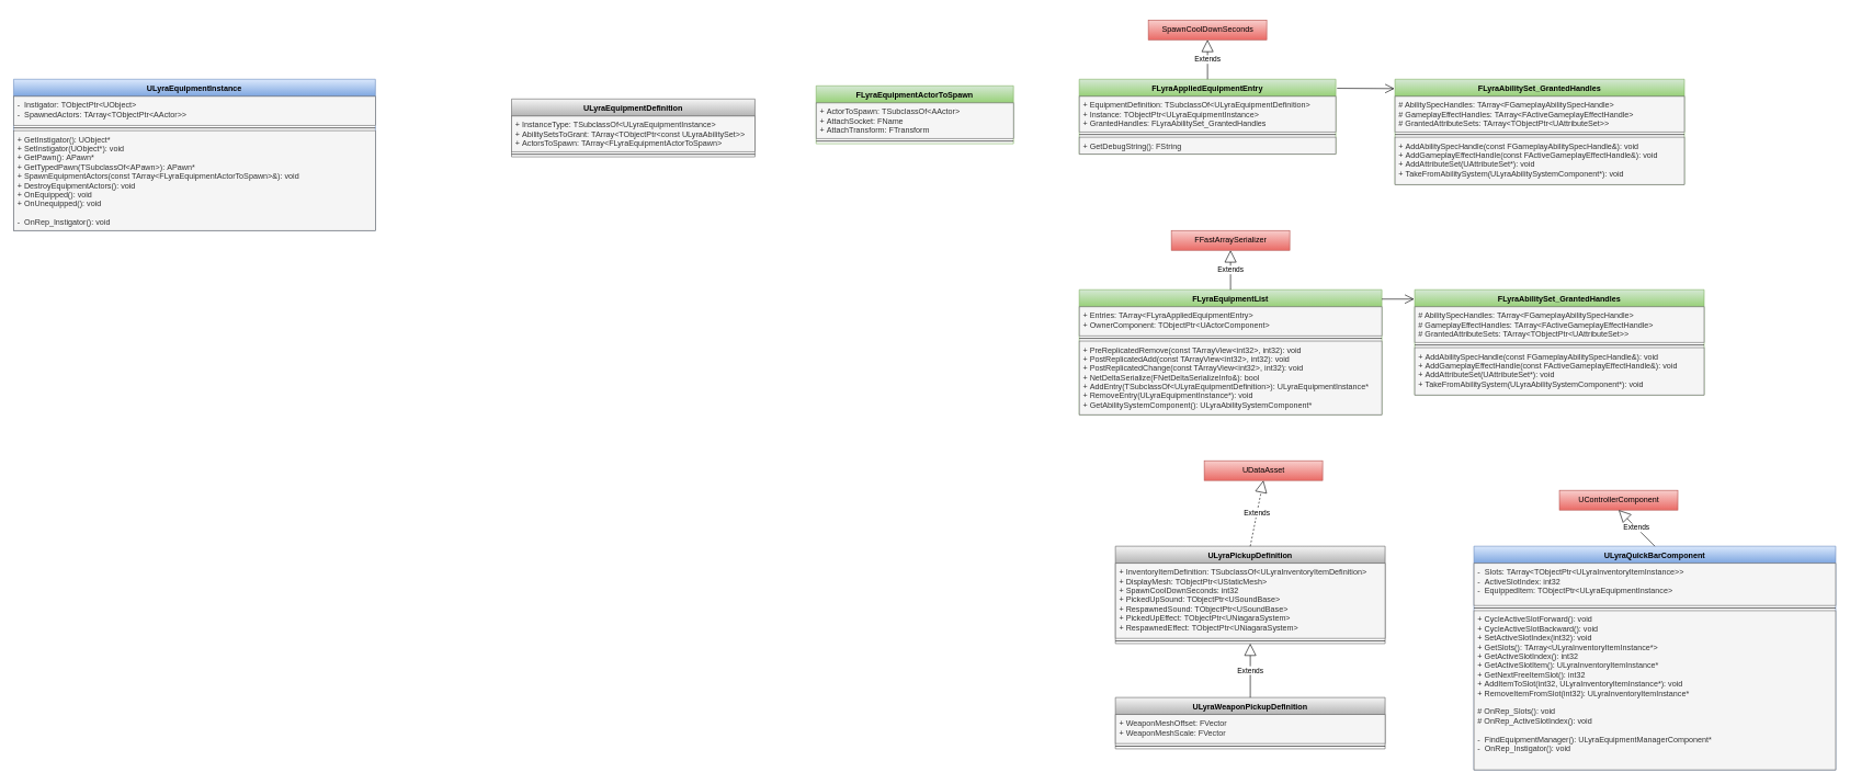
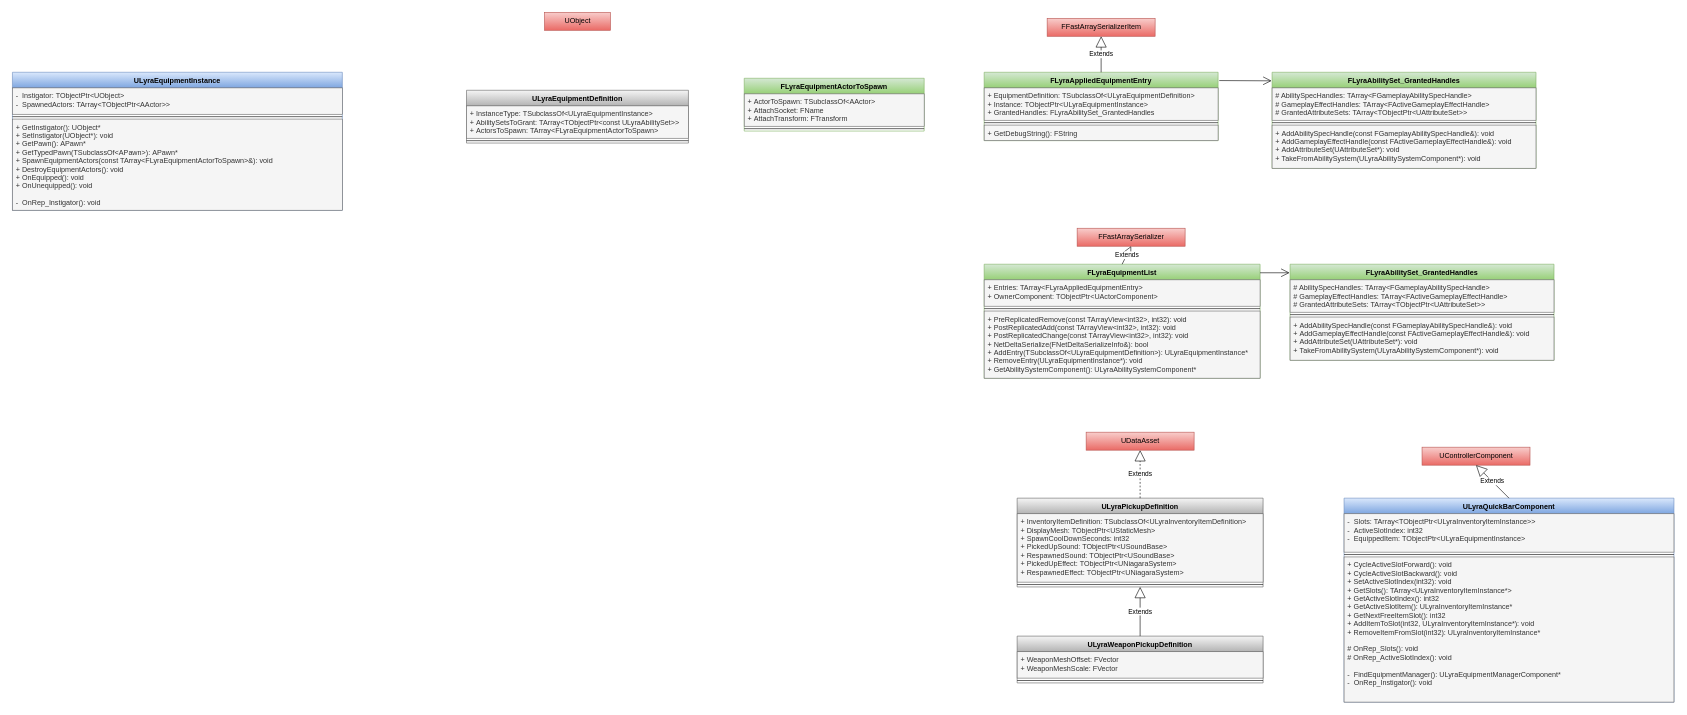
  <mxCell id="0" />
  <mxCell id="1" parent="0" />
  <mxCell id="2" value="FLyraEquipmentActorToSpawn" style="swimlane;fontStyle=1;align=center;verticalAlign=top;childLayout=stackLayout;horizontal=1;startSize=26;horizontalStack=0;resizeParent=1;resizeParentMax=0;resizeLast=0;collapsible=1;marginBottom=0;gradientColor=#97d077;fillColor=#d5e8d4;strokeColor=#82b366;" vertex="1" parent="1"><mxGeometry x="1240" y="130" width="300" height="88" as="geometry" /></mxCell>
  <mxCell id="3" value="+ ActorToSpawn: TSubclassOf&lt;AActor&gt;&#10;+ AttachSocket: FName&#10;+ AttachTransform: FTransform" style="text;align=left;verticalAlign=top;spacingLeft=4;spacingRight=4;overflow=hidden;rotatable=0;points=[[0,0.5],[1,0.5]];portConstraint=eastwest;fillColor=#f5f5f5;strokeColor=#666666;fontColor=#333333;" vertex="1" parent="2"><mxGeometry y="26" width="300" height="54" as="geometry" /></mxCell>
  <mxCell id="4" value="" style="line;strokeWidth=1;fillColor=none;align=left;verticalAlign=middle;spacingTop=-1;spacingLeft=3;spacingRight=3;rotatable=0;labelPosition=right;points=[];portConstraint=eastwest;" vertex="1" parent="2"><mxGeometry y="80" width="300" height="8" as="geometry" /></mxCell>
  <mxCell id="5" value="ULyraPickupDefinition" style="swimlane;fontStyle=1;align=center;verticalAlign=top;childLayout=stackLayout;horizontal=1;startSize=26;horizontalStack=0;resizeParent=1;resizeParentMax=0;resizeLast=0;collapsible=1;marginBottom=0;gradientColor=#b3b3b3;fillColor=#f5f5f5;strokeColor=#666666;" vertex="1" parent="1"><mxGeometry x="1695" y="830" width="410" height="148" as="geometry" /></mxCell>
  <mxCell id="6" value="+ InventoryItemDefinition: TSubclassOf&lt;ULyraInventoryItemDefinition&gt;&#10;+ DisplayMesh: TObjectPtr&lt;UStaticMesh&gt;&#10;+ SpawnCoolDownSeconds: int32&#10;+ PickedUpSound: TObjectPtr&lt;USoundBase&gt;&#10;+ RespawnedSound: TObjectPtr&lt;USoundBase&gt;&#10;+ PickedUpEffect: TObjectPtr&lt;UNiagaraSystem&gt;&#10;+ RespawnedEffect: TObjectPtr&lt;UNiagaraSystem&gt;" style="text;strokeColor=#666666;fillColor=#f5f5f5;align=left;verticalAlign=top;spacingLeft=4;spacingRight=4;overflow=hidden;rotatable=0;points=[[0,0.5],[1,0.5]];portConstraint=eastwest;fontColor=#333333;" vertex="1" parent="5"><mxGeometry y="26" width="410" height="114" as="geometry" /></mxCell>
  <mxCell id="7" value="" style="line;strokeWidth=1;fillColor=none;align=left;verticalAlign=middle;spacingTop=-1;spacingLeft=3;spacingRight=3;rotatable=0;labelPosition=right;points=[];portConstraint=eastwest;" vertex="1" parent="5"><mxGeometry y="140" width="410" height="8" as="geometry" /></mxCell>
  <mxCell id="8" value="ULyraEquipmentInstance" style="swimlane;fontStyle=1;align=center;verticalAlign=top;childLayout=stackLayout;horizontal=1;startSize=26;horizontalStack=0;resizeParent=1;resizeParentMax=0;resizeLast=0;collapsible=1;marginBottom=0;gradientColor=#7ea6e0;fillColor=#dae8fc;strokeColor=#6c8ebf;" vertex="1" parent="1"><mxGeometry x="20" y="120" width="550" height="230" as="geometry" /></mxCell>
  <mxCell id="9" value="-  Instigator: TObjectPtr&lt;UObject&gt;&#10;-  SpawnedActors: TArray&lt;TObjectPtr&lt;AActor&gt;&gt;" style="text;strokeColor=#666666;fillColor=#f5f5f5;align=left;verticalAlign=top;spacingLeft=4;spacingRight=4;overflow=hidden;rotatable=0;points=[[0,0.5],[1,0.5]];portConstraint=eastwest;fontColor=#333333;" vertex="1" parent="8"><mxGeometry y="26" width="550" height="44" as="geometry" /></mxCell>
  <mxCell id="10" value="" style="line;strokeWidth=1;fillColor=none;align=left;verticalAlign=middle;spacingTop=-1;spacingLeft=3;spacingRight=3;rotatable=0;labelPosition=right;points=[];portConstraint=eastwest;" vertex="1" parent="8"><mxGeometry y="70" width="550" height="8" as="geometry" /></mxCell>
  <mxCell id="11" value="+ GetInstigator(): UObject*&#10;+ SetInstigator(UObject*): void&#10;+ GetPawn(): APawn*&#10;+ GetTypedPawn(TSubclassOf&lt;APawn&gt;): APawn*&#10;+ SpawnEquipmentActors(const TArray&lt;FLyraEquipmentActorToSpawn&gt;&amp;): void&#10;+ DestroyEquipmentActors(): void&#10;+ OnEquipped(): void&#10;+ OnUnequipped(): void&#10;&#10;-  OnRep_Instigator(): void&#10;" style="text;strokeColor=#666666;fillColor=#f5f5f5;align=left;verticalAlign=top;spacingLeft=4;spacingRight=4;overflow=hidden;rotatable=0;points=[[0,0.5],[1,0.5]];portConstraint=eastwest;fontColor=#333333;" vertex="1" parent="8"><mxGeometry y="78" width="550" height="152" as="geometry" /></mxCell>
  <mxCell id="12" value="FLyraAppliedEquipmentEntry" style="swimlane;fontStyle=1;align=center;verticalAlign=top;childLayout=stackLayout;horizontal=1;startSize=26;horizontalStack=0;resizeParent=1;resizeParentMax=0;resizeLast=0;collapsible=1;marginBottom=0;gradientColor=#97d077;fillColor=#d5e8d4;strokeColor=#82b366;" vertex="1" parent="1"><mxGeometry x="1640" y="120" width="390" height="114" as="geometry" /></mxCell>
  <mxCell id="13" value="+ EquipmentDefinition: TSubclassOf&lt;ULyraEquipmentDefinition&gt;&#10;+ Instance: TObjectPtr&lt;ULyraEquipmentInstance&gt;&#10;+ GrantedHandles: FLyraAbilitySet_GrantedHandles" style="text;strokeColor=#666666;fillColor=#f5f5f5;align=left;verticalAlign=top;spacingLeft=4;spacingRight=4;overflow=hidden;rotatable=0;points=[[0,0.5],[1,0.5]];portConstraint=eastwest;fontColor=#333333;" vertex="1" parent="12"><mxGeometry y="26" width="390" height="54" as="geometry" /></mxCell>
  <mxCell id="14" value="" style="line;strokeWidth=1;fillColor=none;align=left;verticalAlign=middle;spacingTop=-1;spacingLeft=3;spacingRight=3;rotatable=0;labelPosition=right;points=[];portConstraint=eastwest;" vertex="1" parent="12"><mxGeometry y="80" width="390" height="8" as="geometry" /></mxCell>
  <mxCell id="15" value="+ GetDebugString(): FString" style="text;strokeColor=#666666;fillColor=#f5f5f5;align=left;verticalAlign=top;spacingLeft=4;spacingRight=4;overflow=hidden;rotatable=0;points=[[0,0.5],[1,0.5]];portConstraint=eastwest;fontColor=#333333;" vertex="1" parent="12"><mxGeometry y="88" width="390" height="26" as="geometry" /></mxCell>
  <mxCell id="16" value="FLyraAbilitySet_GrantedHandles" style="swimlane;fontStyle=1;align=center;verticalAlign=top;childLayout=stackLayout;horizontal=1;startSize=26;horizontalStack=0;resizeParent=1;resizeParentMax=0;resizeLast=0;collapsible=1;marginBottom=0;gradientColor=#97d077;fillColor=#d5e8d4;strokeColor=#82b366;" vertex="1" parent="1"><mxGeometry x="2120" y="120" width="440" height="160" as="geometry" /></mxCell>
  <mxCell id="17" value="# AbilitySpecHandles: TArray&lt;FGameplayAbilitySpecHandle&gt;&#10;# GameplayEffectHandles: TArray&lt;FActiveGameplayEffectHandle&gt;&#10;# GrantedAttributeSets: TArray&lt;TObjectPtr&lt;UAttributeSet&gt;&gt;" style="text;strokeColor=#666666;fillColor=#f5f5f5;align=left;verticalAlign=top;spacingLeft=4;spacingRight=4;overflow=hidden;rotatable=0;points=[[0,0.5],[1,0.5]];portConstraint=eastwest;fontColor=#333333;" vertex="1" parent="16"><mxGeometry y="26" width="440" height="54" as="geometry" /></mxCell>
  <mxCell id="18" value="" style="line;strokeWidth=1;fillColor=none;align=left;verticalAlign=middle;spacingTop=-1;spacingLeft=3;spacingRight=3;rotatable=0;labelPosition=right;points=[];portConstraint=eastwest;" vertex="1" parent="16"><mxGeometry y="80" width="440" height="8" as="geometry" /></mxCell>
  <mxCell id="19" value="+ AddAbilitySpecHandle(const FGameplayAbilitySpecHandle&amp;): void&#10;+ AddGameplayEffectHandle(const FActiveGameplayEffectHandle&amp;): void&#10;+ AddAttributeSet(UAttributeSet*): void&#10;+ TakeFromAbilitySystem(ULyraAbilitySystemComponent*): void" style="text;strokeColor=#666666;fillColor=#f5f5f5;align=left;verticalAlign=top;spacingLeft=4;spacingRight=4;overflow=hidden;rotatable=0;points=[[0,0.5],[1,0.5]];portConstraint=eastwest;fontColor=#333333;" vertex="1" parent="16"><mxGeometry y="88" width="440" height="72" as="geometry" /></mxCell>
  <mxCell id="20" value="" style="endArrow=open;endFill=1;endSize=12;html=1;exitX=1.005;exitY=0.121;exitDx=0;exitDy=0;exitPerimeter=0;entryX=-0.002;entryY=0.089;entryDx=0;entryDy=0;entryPerimeter=0;" edge="1" parent="1" source="12" target="16"><mxGeometry width="160" relative="1" as="geometry"><mxPoint x="1940" y="300" as="sourcePoint" /><mxPoint x="2100" y="300" as="targetPoint" /></mxGeometry></mxCell>
- <mxCell id="22" value="&lt;div&gt;SpawnCoolDownSeconds&lt;/div&gt;" style="html=1;gradientColor=#ea6b66;fillColor=#f8cecc;strokeColor=#b85450;" vertex="1" parent="1"><mxGeometry x="1745" y="30" width="180" height="30" as="geometry" /></mxCell>
+ <mxCell id="21" value="UObject" style="html=1;gradientColor=#ea6b66;fillColor=#f8cecc;strokeColor=#b85450;" vertex="1" parent="1"><mxGeometry x="907" y="20" width="110" height="30" as="geometry" /></mxCell>
+ <mxCell id="22" value="&lt;div&gt;FFastArraySerializerItem&lt;/div&gt;" style="html=1;gradientColor=#ea6b66;fillColor=#f8cecc;strokeColor=#b85450;" vertex="1" parent="1"><mxGeometry x="1745" y="30" width="180" height="30" as="geometry" /></mxCell>
  <mxCell id="23" value="Extends" style="endArrow=block;endSize=16;endFill=0;html=1;exitX=0.5;exitY=0;exitDx=0;exitDy=0;entryX=0.5;entryY=1;entryDx=0;entryDy=0;" edge="1" parent="1" source="12" target="22"><mxGeometry width="160" relative="1" as="geometry"><mxPoint x="1820" y="90" as="sourcePoint" /><mxPoint x="1980" y="90" as="targetPoint" /></mxGeometry></mxCell>
  <mxCell id="24" value="FLyraEquipmentList" style="swimlane;fontStyle=1;align=center;verticalAlign=top;childLayout=stackLayout;horizontal=1;startSize=26;horizontalStack=0;resizeParent=1;resizeParentMax=0;resizeLast=0;collapsible=1;marginBottom=0;gradientColor=#97d077;fillColor=#d5e8d4;strokeColor=#82b366;" vertex="1" parent="1"><mxGeometry x="1640" y="440" width="460" height="190" as="geometry" /></mxCell>
  <mxCell id="25" value="+ Entries: TArray&lt;FLyraAppliedEquipmentEntry&gt;&#10;+ OwnerComponent: TObjectPtr&lt;UActorComponent&gt;" style="text;strokeColor=#666666;fillColor=#f5f5f5;align=left;verticalAlign=top;spacingLeft=4;spacingRight=4;overflow=hidden;rotatable=0;points=[[0,0.5],[1,0.5]];portConstraint=eastwest;fontColor=#333333;" vertex="1" parent="24"><mxGeometry y="26" width="460" height="44" as="geometry" /></mxCell>
  <mxCell id="26" value="" style="line;strokeWidth=1;fillColor=none;align=left;verticalAlign=middle;spacingTop=-1;spacingLeft=3;spacingRight=3;rotatable=0;labelPosition=right;points=[];portConstraint=eastwest;" vertex="1" parent="24"><mxGeometry y="70" width="460" height="8" as="geometry" /></mxCell>
  <mxCell id="27" value="+ PreReplicatedRemove(const TArrayView&lt;int32&gt;, int32): void&#10;+ PostReplicatedAdd(const TArrayView&lt;int32&gt;, int32): void&#10;+ PostReplicatedChange(const TArrayView&lt;int32&gt;, int32): void&#10;+ NetDeltaSerialize(FNetDeltaSerializeInfo&amp;): bool&#10;+ AddEntry(TSubclassOf&lt;ULyraEquipmentDefinition&gt;): ULyraEquipmentInstance*&#10;+ RemoveEntry(ULyraEquipmentInstance*): void&#10;+ GetAbilitySystemComponent(): ULyraAbilitySystemComponent*" style="text;strokeColor=#666666;fillColor=#f5f5f5;align=left;verticalAlign=top;spacingLeft=4;spacingRight=4;overflow=hidden;rotatable=0;points=[[0,0.5],[1,0.5]];portConstraint=eastwest;fontColor=#333333;" vertex="1" parent="24"><mxGeometry y="78" width="460" height="112" as="geometry" /></mxCell>
  <mxCell id="28" value="FLyraAbilitySet_GrantedHandles" style="swimlane;fontStyle=1;align=center;verticalAlign=top;childLayout=stackLayout;horizontal=1;startSize=26;horizontalStack=0;resizeParent=1;resizeParentMax=0;resizeLast=0;collapsible=1;marginBottom=0;gradientColor=#97d077;fillColor=#d5e8d4;strokeColor=#82b366;" vertex="1" parent="1"><mxGeometry x="2150" y="440" width="440" height="160" as="geometry" /></mxCell>
  <mxCell id="29" value="# AbilitySpecHandles: TArray&lt;FGameplayAbilitySpecHandle&gt;&#10;# GameplayEffectHandles: TArray&lt;FActiveGameplayEffectHandle&gt;&#10;# GrantedAttributeSets: TArray&lt;TObjectPtr&lt;UAttributeSet&gt;&gt;" style="text;strokeColor=#666666;fillColor=#f5f5f5;align=left;verticalAlign=top;spacingLeft=4;spacingRight=4;overflow=hidden;rotatable=0;points=[[0,0.5],[1,0.5]];portConstraint=eastwest;fontColor=#333333;" vertex="1" parent="28"><mxGeometry y="26" width="440" height="54" as="geometry" /></mxCell>
  <mxCell id="30" value="" style="line;strokeWidth=1;fillColor=none;align=left;verticalAlign=middle;spacingTop=-1;spacingLeft=3;spacingRight=3;rotatable=0;labelPosition=right;points=[];portConstraint=eastwest;" vertex="1" parent="28"><mxGeometry y="80" width="440" height="8" as="geometry" /></mxCell>
  <mxCell id="31" value="+ AddAbilitySpecHandle(const FGameplayAbilitySpecHandle&amp;): void&#10;+ AddGameplayEffectHandle(const FActiveGameplayEffectHandle&amp;): void&#10;+ AddAttributeSet(UAttributeSet*): void&#10;+ TakeFromAbilitySystem(ULyraAbilitySystemComponent*): void" style="text;strokeColor=#666666;fillColor=#f5f5f5;align=left;verticalAlign=top;spacingLeft=4;spacingRight=4;overflow=hidden;rotatable=0;points=[[0,0.5],[1,0.5]];portConstraint=eastwest;fontColor=#333333;" vertex="1" parent="28"><mxGeometry y="88" width="440" height="72" as="geometry" /></mxCell>
  <mxCell id="32" value="" style="endArrow=open;endFill=1;endSize=12;html=1;exitX=1;exitY=0.075;exitDx=0;exitDy=0;exitPerimeter=0;entryX=-0.002;entryY=0.089;entryDx=0;entryDy=0;entryPerimeter=0;" edge="1" parent="1" source="24" target="28"><mxGeometry width="160" relative="1" as="geometry"><mxPoint x="1940" y="620" as="sourcePoint" /><mxPoint x="2100" y="620" as="targetPoint" /></mxGeometry></mxCell>
- <mxCell id="33" value="&lt;div&gt;FFastArraySerializer&lt;/div&gt;" style="html=1;gradientColor=#ea6b66;fillColor=#f8cecc;strokeColor=#b85450;" vertex="1" parent="1"><mxGeometry x="1780" y="350" width="180" height="30" as="geometry" /></mxCell>
+ <mxCell id="33" value="&lt;div&gt;FFastArraySerializer&lt;/div&gt;" style="html=1;gradientColor=#ea6b66;fillColor=#f8cecc;strokeColor=#b85450;" vertex="1" parent="1"><mxGeometry x="1795" y="380" width="180" height="30" as="geometry" /></mxCell>
  <mxCell id="34" value="Extends" style="endArrow=block;endSize=16;endFill=0;html=1;exitX=0.5;exitY=0;exitDx=0;exitDy=0;entryX=0.5;entryY=1;entryDx=0;entryDy=0;" edge="1" parent="1" source="24" target="33"><mxGeometry width="160" relative="1" as="geometry"><mxPoint x="1820" y="410" as="sourcePoint" /><mxPoint x="1980" y="410" as="targetPoint" /></mxGeometry></mxCell>
- <mxCell id="35" value="&lt;div&gt;UDataAsset&lt;/div&gt;" style="html=1;gradientColor=#ea6b66;fillColor=#f8cecc;strokeColor=#b85450;" vertex="1" parent="1"><mxGeometry x="1830" y="700" width="180" height="30" as="geometry" /></mxCell>
+ <mxCell id="35" value="&lt;div&gt;UDataAsset&lt;/div&gt;" style="html=1;gradientColor=#ea6b66;fillColor=#f8cecc;strokeColor=#b85450;" vertex="1" parent="1"><mxGeometry x="1810" y="720" width="180" height="30" as="geometry" /></mxCell>
  <mxCell id="36" value="ULyraEquipmentDefinition" style="swimlane;fontStyle=1;align=center;verticalAlign=top;childLayout=stackLayout;horizontal=1;startSize=26;horizontalStack=0;resizeParent=1;resizeParentMax=0;resizeLast=0;collapsible=1;marginBottom=0;gradientColor=#b3b3b3;fillColor=#f5f5f5;strokeColor=#666666;" vertex="1" parent="1"><mxGeometry x="777" y="150" width="370" height="88" as="geometry" /></mxCell>
  <mxCell id="37" value="+ InstanceType: TSubclassOf&lt;ULyraEquipmentInstance&gt;&#10;+ AbilitySetsToGrant: TArray&lt;TObjectPtr&lt;const ULyraAbilitySet&gt;&gt;&#10;+ ActorsToSpawn: TArray&lt;FLyraEquipmentActorToSpawn&gt;" style="text;strokeColor=#666666;fillColor=#f5f5f5;align=left;verticalAlign=top;spacingLeft=4;spacingRight=4;overflow=hidden;rotatable=0;points=[[0,0.5],[1,0.5]];portConstraint=eastwest;fontColor=#333333;" vertex="1" parent="36"><mxGeometry y="26" width="370" height="54" as="geometry" /></mxCell>
  <mxCell id="38" value="" style="line;strokeWidth=1;fillColor=none;align=left;verticalAlign=middle;spacingTop=-1;spacingLeft=3;spacingRight=3;rotatable=0;labelPosition=right;points=[];portConstraint=eastwest;" vertex="1" parent="36"><mxGeometry y="80" width="370" height="8" as="geometry" /></mxCell>
  <mxCell id="39" value="Extends" style="endArrow=block;endSize=16;endFill=0;html=1;entryX=0.5;entryY=1;entryDx=0;entryDy=0;exitX=0.5;exitY=0;exitDx=0;exitDy=0;dashed=1;" edge="1" parent="1" source="5" target="35"><mxGeometry width="160" relative="1" as="geometry"><mxPoint x="1840" y="790" as="sourcePoint" /><mxPoint x="2000" y="790" as="targetPoint" /></mxGeometry></mxCell>
  <mxCell id="40" value="ULyraWeaponPickupDefinition" style="swimlane;fontStyle=1;align=center;verticalAlign=top;childLayout=stackLayout;horizontal=1;startSize=26;horizontalStack=0;resizeParent=1;resizeParentMax=0;resizeLast=0;collapsible=1;marginBottom=0;gradientColor=#b3b3b3;fillColor=#f5f5f5;strokeColor=#666666;" vertex="1" parent="1"><mxGeometry x="1695" y="1060" width="410" height="78" as="geometry" /></mxCell>
  <mxCell id="41" value="+ WeaponMeshOffset: FVector&#10;+ WeaponMeshScale: FVector" style="text;strokeColor=#666666;fillColor=#f5f5f5;align=left;verticalAlign=top;spacingLeft=4;spacingRight=4;overflow=hidden;rotatable=0;points=[[0,0.5],[1,0.5]];portConstraint=eastwest;fontColor=#333333;" vertex="1" parent="40"><mxGeometry y="26" width="410" height="44" as="geometry" /></mxCell>
  <mxCell id="42" value="" style="line;strokeWidth=1;fillColor=none;align=left;verticalAlign=middle;spacingTop=-1;spacingLeft=3;spacingRight=3;rotatable=0;labelPosition=right;points=[];portConstraint=eastwest;" vertex="1" parent="40"><mxGeometry y="70" width="410" height="8" as="geometry" /></mxCell>
  <mxCell id="43" value="Extends" style="endArrow=block;endSize=16;endFill=0;html=1;exitX=0.5;exitY=0;exitDx=0;exitDy=0;entryX=0.5;entryY=1;entryDx=0;entryDy=0;" edge="1" parent="1" source="40" target="5"><mxGeometry width="160" relative="1" as="geometry"><mxPoint x="1870" y="1010" as="sourcePoint" /><mxPoint x="2030" y="1010" as="targetPoint" /></mxGeometry></mxCell>
  <mxCell id="44" value="&lt;div&gt;UControllerComponent&lt;/div&gt;" style="html=1;gradientColor=#ea6b66;fillColor=#f8cecc;strokeColor=#b85450;" vertex="1" parent="1"><mxGeometry x="2370" y="745" width="180" height="30" as="geometry" /></mxCell>
  <mxCell id="45" value="ULyraQuickBarComponent" style="swimlane;fontStyle=1;align=center;verticalAlign=top;childLayout=stackLayout;horizontal=1;startSize=26;horizontalStack=0;resizeParent=1;resizeParentMax=0;resizeLast=0;collapsible=1;marginBottom=0;gradientColor=#7ea6e0;fillColor=#dae8fc;strokeColor=#6c8ebf;" vertex="1" parent="1"><mxGeometry x="2240" y="830" width="550" height="340" as="geometry" /></mxCell>
  <mxCell id="46" value="-  Slots: TArray&lt;TObjectPtr&lt;ULyraInventoryItemInstance&gt;&gt;&#10;-  ActiveSlotIndex: int32&#10;-  EquippedItem: TObjectPtr&lt;ULyraEquipmentInstance&gt;" style="text;strokeColor=#666666;fillColor=#f5f5f5;align=left;verticalAlign=top;spacingLeft=4;spacingRight=4;overflow=hidden;rotatable=0;points=[[0,0.5],[1,0.5]];portConstraint=eastwest;fontColor=#333333;" vertex="1" parent="45"><mxGeometry y="26" width="550" height="64" as="geometry" /></mxCell>
  <mxCell id="47" value="" style="line;strokeWidth=1;fillColor=none;align=left;verticalAlign=middle;spacingTop=-1;spacingLeft=3;spacingRight=3;rotatable=0;labelPosition=right;points=[];portConstraint=eastwest;" vertex="1" parent="45"><mxGeometry y="90" width="550" height="8" as="geometry" /></mxCell>
  <mxCell id="48" value="+ CycleActiveSlotForward(): void&#10;+ CycleActiveSlotBackward(): void&#10;+ SetActiveSlotIndex(int32): void&#10;+ GetSlots(): TArray&lt;ULyraInventoryItemInstance*&gt;&#10;+ GetActiveSlotIndex(): int32&#10;+ GetActiveSlotItem(): ULyraInventoryItemInstance*&#10;+ GetNextFreeItemSlot(): int32&#10;+ AddItemToSlot(int32, ULyraInventoryItemInstance*): void&#10;+ RemoveItemFromSlot(int32): ULyraInventoryItemInstance*&#10;&#10;# OnRep_Slots(): void&#10;# OnRep_ActiveSlotIndex(): void&#10;&#10;-  FindEquipmentManager(): ULyraEquipmentManagerComponent*&#10;-  OnRep_Instigator(): void" style="text;strokeColor=#666666;fillColor=#f5f5f5;align=left;verticalAlign=top;spacingLeft=4;spacingRight=4;overflow=hidden;rotatable=0;points=[[0,0.5],[1,0.5]];portConstraint=eastwest;fontColor=#333333;" vertex="1" parent="45"><mxGeometry y="98" width="550" height="242" as="geometry" /></mxCell>
  <mxCell id="49" value="Extends" style="endArrow=block;endSize=16;endFill=0;html=1;entryX=0.5;entryY=1;entryDx=0;entryDy=0;exitX=0.5;exitY=0;exitDx=0;exitDy=0;" edge="1" parent="1" source="45" target="44"><mxGeometry width="160" relative="1" as="geometry"><mxPoint x="2510" y="790" as="sourcePoint" /><mxPoint x="2670" y="790" as="targetPoint" /></mxGeometry></mxCell>
